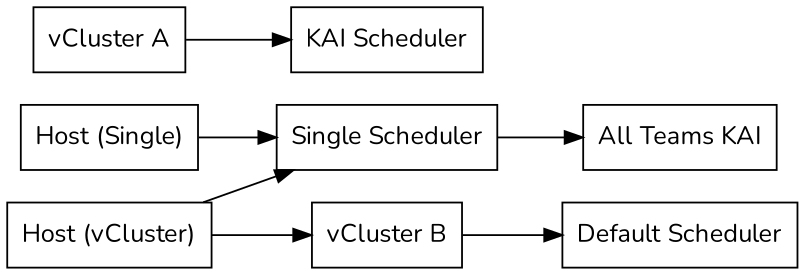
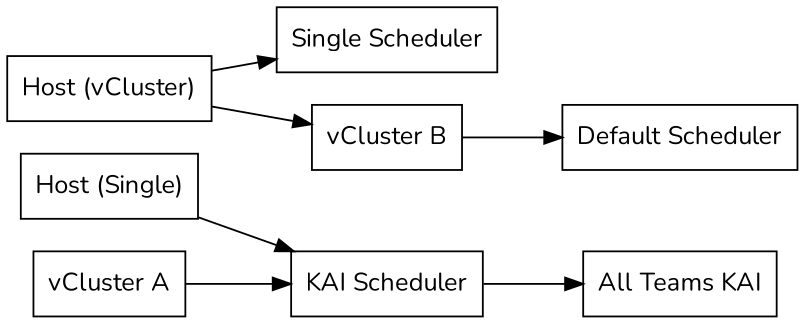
  digraph {
    fontname=Nunito
    rankdir=LR
    node [fontname=Nunito shape=box]
    edge [fontname=Nunito]
    n1 [label="Host (Single)"]
    "Single Scheduler"
    n3 [label="All Teams KAI"]
    "Host (vCluster)"
    "vCluster B"
    "vCluster A"
    "KAI Scheduler"
    "Default Scheduler"
-   n1 -> "Single Scheduler"
-   "Single Scheduler" -> n3
+   n1 -> "KAI Scheduler"
+   "KAI Scheduler" -> n3
    "Host (vCluster)" -> "Single Scheduler"
    "Host (vCluster)" -> "vCluster B"
    "vCluster B" -> "Default Scheduler"
    "vCluster A" -> "KAI Scheduler"
  }
